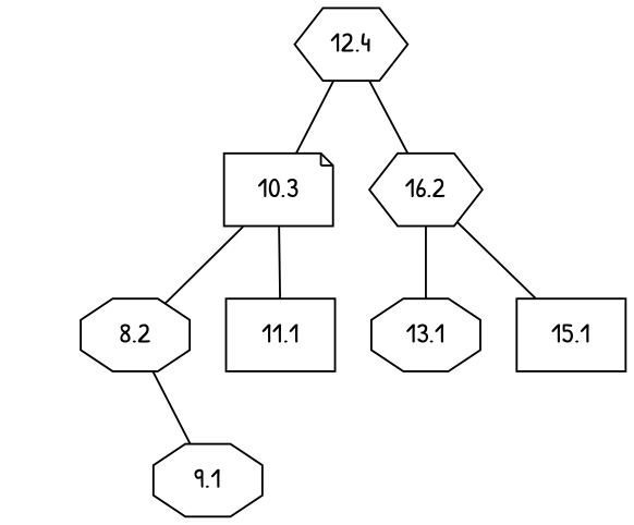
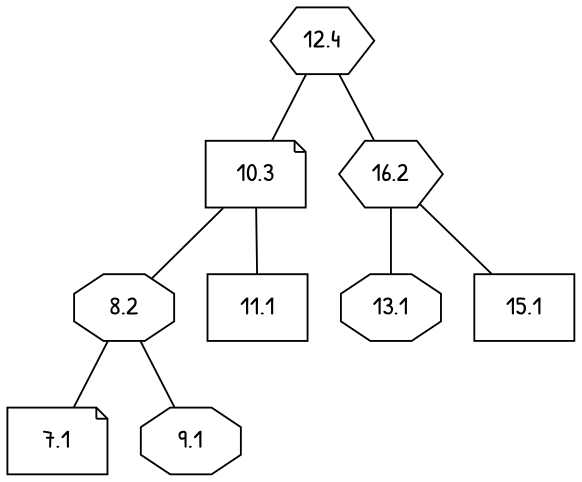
  graph {
    fontname="Patrick Hand"
    node [fontname="Patrick Hand" shape=octagon]
    edge [fontname="Patrick Hand"]
    12.4 [shape=hexagon]
    10.3 [shape=note]
    n3 [label=16.2 shape=hexagon]
    8.2
    11.1 [shape=box]
    13.1
    15.1 [shape=box]
+   7.1 [shape=note]
    9.1
    12.4 -- 10.3
    12.4 -- n3
    10.3 -- 8.2
    10.3 -- 11.1
    n3 -- 13.1
    n3 -- 15.1
+   8.2 -- 7.1
    8.2 -- 9.1
  }
